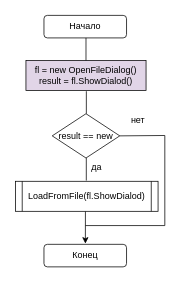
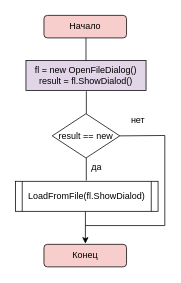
  <mxCell id="0" />
  <mxCell id="1" parent="0" />
- <mxCell id="2" value="Начало" style="rounded=1;whiteSpace=wrap;html=1;" parent="1" vertex="1"><mxGeometry x="58" y="20" width="110" height="30" as="geometry" /></mxCell>
+ <mxCell id="2" value="Начало" style="rounded=1;whiteSpace=wrap;html=1;fillColor=#f8cecc;" parent="1" vertex="1"><mxGeometry x="58" y="20" width="110" height="30" as="geometry" /></mxCell>
  <mxCell id="3" value="fl = new OpenFileDialog()&lt;br&gt;result = fl.ShowDialod()" style="rounded=0;whiteSpace=wrap;html=1;fillColor=#e1d5e7;" parent="1" vertex="1"><mxGeometry x="34" y="80" width="160" height="40" as="geometry" /></mxCell>
  <mxCell id="4" value="result == new" style="rhombus;whiteSpace=wrap;html=1;" parent="1" vertex="1"><mxGeometry x="69" y="151" width="90" height="59" as="geometry" /></mxCell>
  <mxCell id="5" value="" style="endArrow=none;html=1;rounded=0;entryX=0.5;entryY=1;entryDx=0;entryDy=0;" parent="1" edge="1"><mxGeometry width="50" height="50" relative="1" as="geometry"><mxPoint x="114.48" y="151" as="sourcePoint" /><mxPoint x="114.48" y="121" as="targetPoint" /></mxGeometry></mxCell>
  <mxCell id="6" value="" style="endArrow=none;html=1;rounded=0;startArrow=classic;startFill=1;" parent="1" edge="1"><mxGeometry width="50" height="50" relative="1" as="geometry"><mxPoint x="113.18" y="324" as="sourcePoint" /><mxPoint x="113.25" y="281" as="targetPoint" /><Array as="points" /></mxGeometry></mxCell>
  <mxCell id="7" value="да" style="text;html=1;align=center;verticalAlign=middle;resizable=0;points=[];autosize=1;strokeColor=none;fillColor=none;" parent="1" vertex="1"><mxGeometry x="113.25" y="212" width="30" height="20" as="geometry" /></mxCell>
  <mxCell id="8" value="нет" style="text;html=1;align=center;verticalAlign=middle;resizable=0;points=[];autosize=1;strokeColor=none;fillColor=none;" parent="1" vertex="1"><mxGeometry x="168" y="150" width="30" height="20" as="geometry" /></mxCell>
  <mxCell id="9" value="" style="endArrow=none;html=1;rounded=0;entryX=0.5;entryY=1;entryDx=0;entryDy=0;" parent="1" edge="1"><mxGeometry width="50" height="50" relative="1" as="geometry"><mxPoint x="114" y="80" as="sourcePoint" /><mxPoint x="114" y="50" as="targetPoint" /></mxGeometry></mxCell>
  <mxCell id="10" value="" style="endArrow=none;html=1;rounded=0;entryX=0.5;entryY=1;entryDx=0;entryDy=0;" parent="1" edge="1"><mxGeometry width="50" height="50" relative="1" as="geometry"><mxPoint x="114.41" y="240" as="sourcePoint" /><mxPoint x="114.41" y="210" as="targetPoint" /></mxGeometry></mxCell>
  <mxCell id="11" value="" style="endArrow=none;html=1;rounded=0;exitX=1;exitY=0.5;exitDx=0;exitDy=0;" parent="1" edge="1" source="4"><mxGeometry width="50" height="50" relative="1" as="geometry"><mxPoint x="199.25" y="182.33" as="sourcePoint" /><mxPoint x="219" y="180" as="targetPoint" /></mxGeometry></mxCell>
  <mxCell id="12" value="" style="endArrow=none;html=1;rounded=0;" parent="1" edge="1"><mxGeometry width="50" height="50" relative="1" as="geometry"><mxPoint x="113.25" y="300" as="sourcePoint" /><mxPoint x="219" y="180" as="targetPoint" /><Array as="points"><mxPoint x="219" y="300" /></Array></mxGeometry></mxCell>
  <mxCell id="13" value="" style="group" vertex="1" connectable="0" parent="1"><mxGeometry x="20" y="241" width="190" height="40" as="geometry" /></mxCell>
  <mxCell id="14" value="LoadFromFile(fl.ShowDialod)" style="rounded=0;whiteSpace=wrap;html=1;" vertex="1" parent="13"><mxGeometry width="190" height="40" as="geometry" /></mxCell>
  <mxCell id="15" value="" style="endArrow=none;html=1;rounded=0;" edge="1" parent="13"><mxGeometry width="50" height="50" relative="1" as="geometry"><mxPoint x="9.048" y="40" as="sourcePoint" /><mxPoint x="9.048" as="targetPoint" /></mxGeometry></mxCell>
  <mxCell id="16" value="" style="endArrow=none;html=1;rounded=0;" edge="1" parent="13"><mxGeometry width="50" height="50" relative="1" as="geometry"><mxPoint x="180.952" y="40" as="sourcePoint" /><mxPoint x="180.952" as="targetPoint" /></mxGeometry></mxCell>
- <mxCell id="17" value="Конец" style="rounded=1;whiteSpace=wrap;html=1;" vertex="1" parent="1"><mxGeometry x="58" y="325" width="110" height="30" as="geometry" /></mxCell>
+ <mxCell id="17" value="Конец" style="rounded=1;whiteSpace=wrap;html=1;fillColor=#f8cecc;" vertex="1" parent="1"><mxGeometry x="58" y="325" width="110" height="30" as="geometry" /></mxCell>
